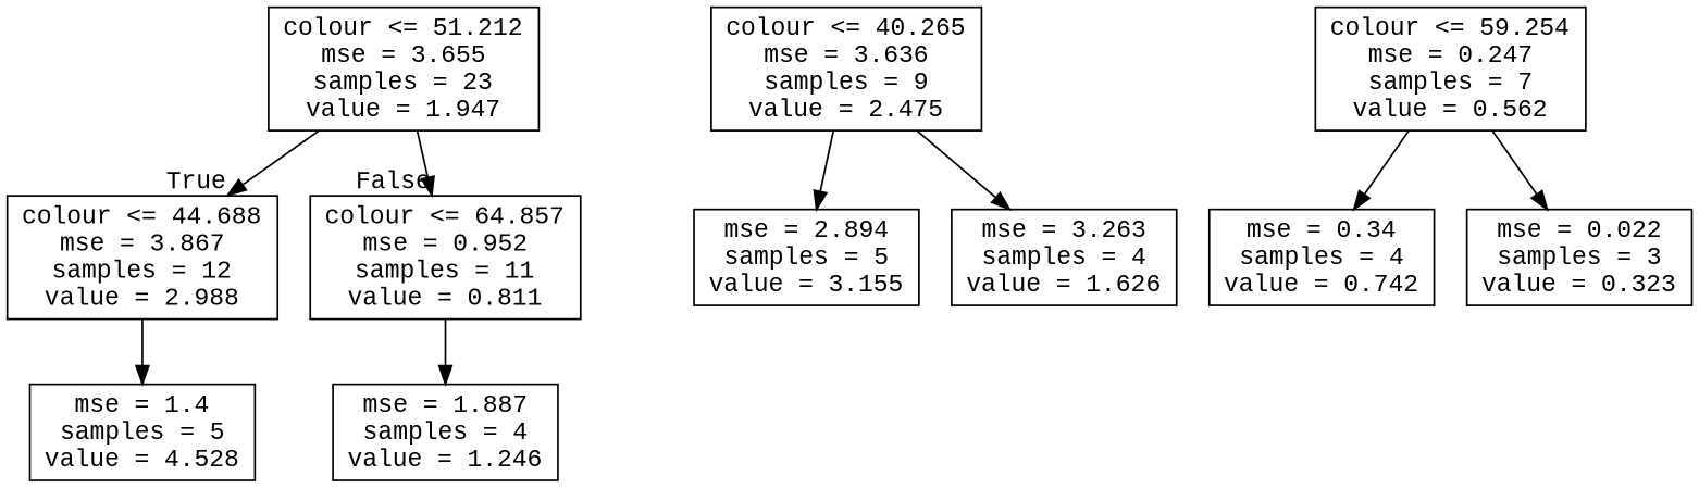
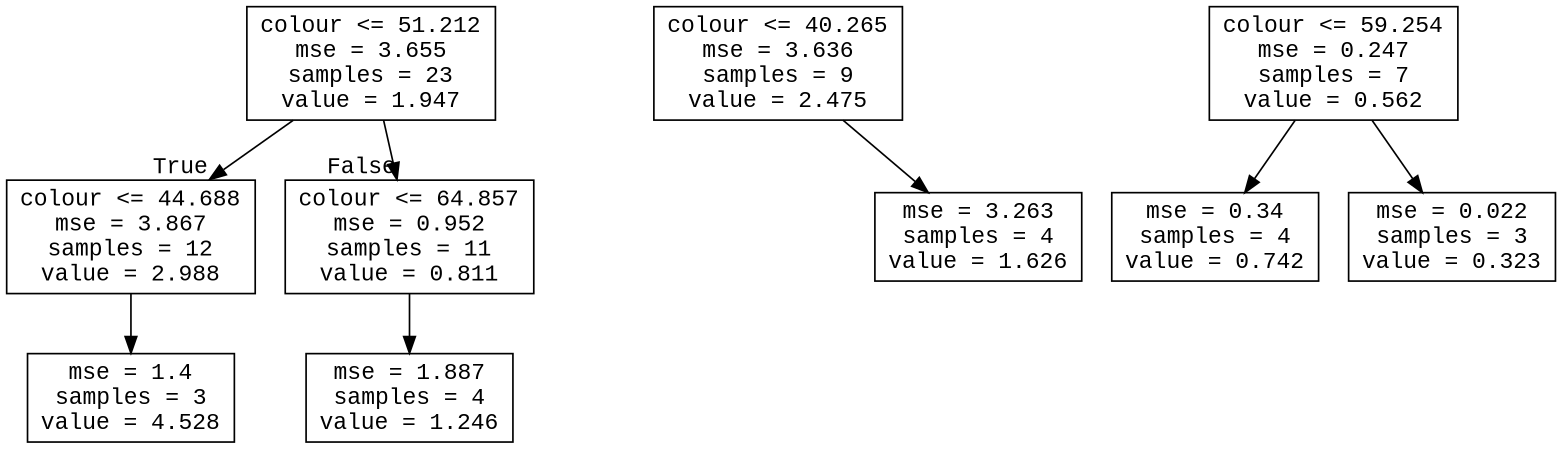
  digraph {
    fontname="Liberation Mono"
    node [fontname="Liberation Mono" shape=box]
    edge [fontname="Liberation Mono"]
    n1 [label="colour <= 51.212\nmse = 3.655\nsamples = 23\nvalue = 1.947"]
    n2 [label="colour <= 44.688\nmse = 3.867\nsamples = 12\nvalue = 2.988"]
    n3 [label="colour <= 64.857\nmse = 0.952\nsamples = 11\nvalue = 0.811"]
-   n4 [label="mse = 1.4\nsamples = 5\nvalue = 4.528"]
+   n4 [label="mse = 1.4\nsamples = 3\nvalue = 4.528"]
    n5 [label="mse = 1.887\nsamples = 4\nvalue = 1.246"]
    n6 [label="colour <= 40.265\nmse = 3.636\nsamples = 9\nvalue = 2.475"]
-   n7 [label="mse = 2.894\nsamples = 5\nvalue = 3.155"]
    n8 [label="mse = 3.263\nsamples = 4\nvalue = 1.626"]
    n9 [label="colour <= 59.254\nmse = 0.247\nsamples = 7\nvalue = 0.562"]
    n10 [label="mse = 0.34\nsamples = 4\nvalue = 0.742"]
    n11 [label="mse = 0.022\nsamples = 3\nvalue = 0.323"]
    n1 -> n2 [headlabel=True labelangle=45 labeldistance=2.5]
    n1 -> n3 [headlabel=False labelangle=-45 labeldistance=2.5]
    n2 -> n4
    n3 -> n5
-   n6 -> n7
    n6 -> n8
    n9 -> n10
    n9 -> n11
  }
